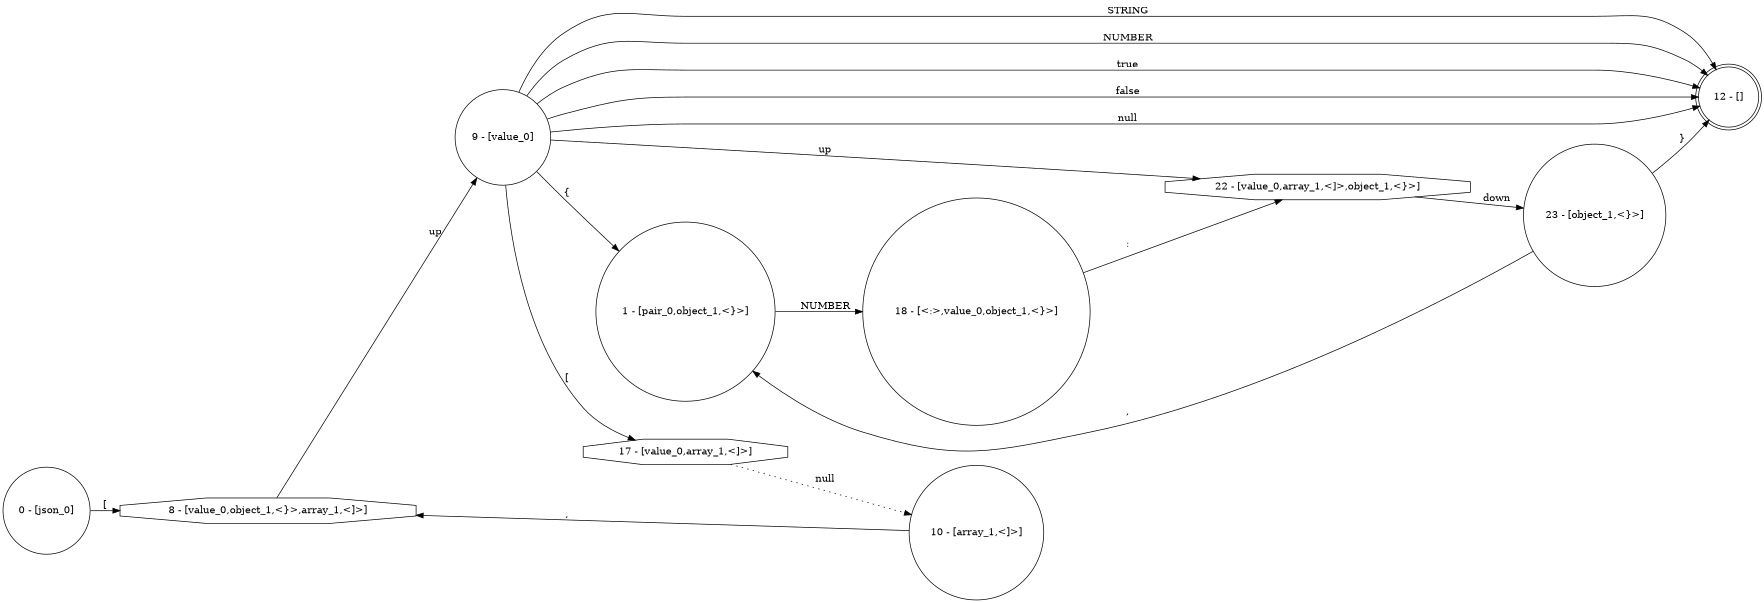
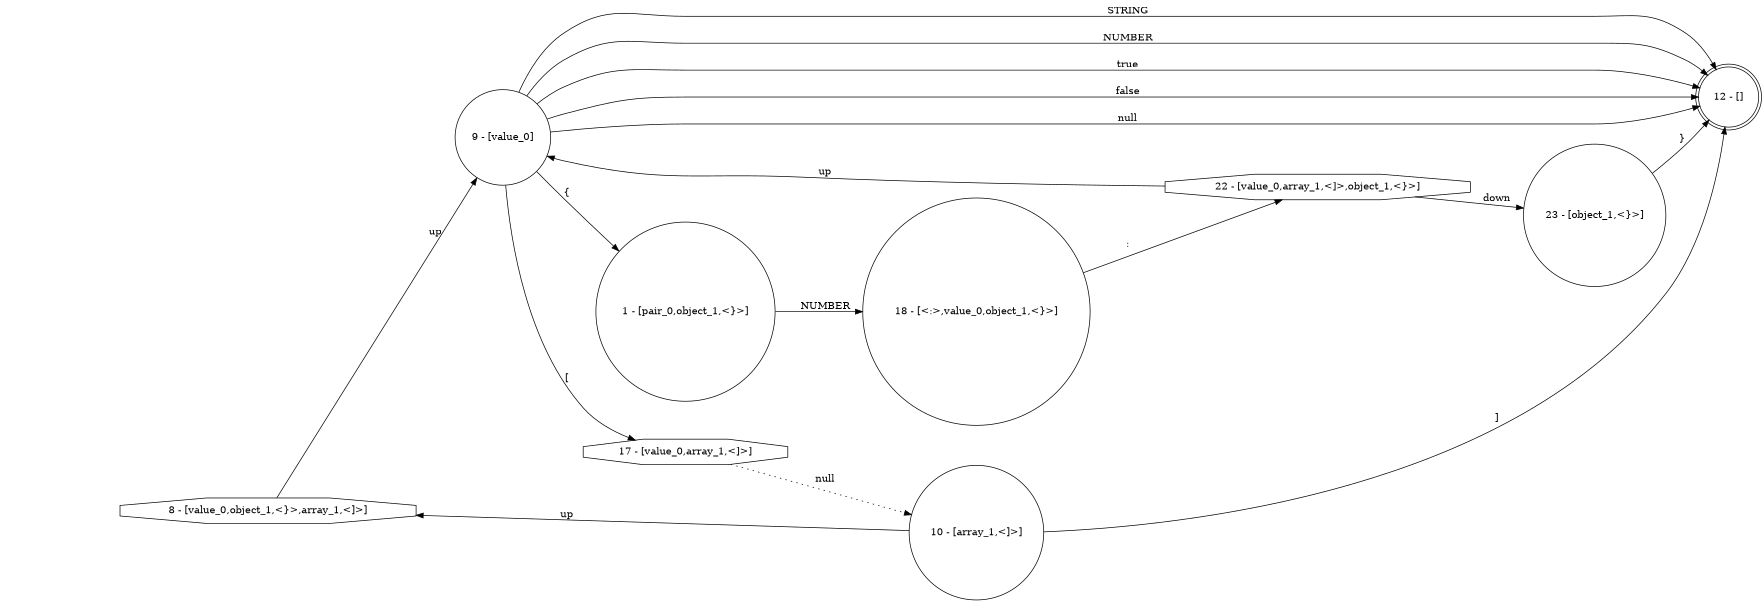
  digraph {
    rankdir=LR
    node [color=black shape=circle]
    edge [color=black]
-   n1 [label="0 - [json_0]"]
    n2 [label="8 - [value_0,object_1,<}>,array_1,<]>]" shape=octagon]
    n3 [label="1 - [pair_0,object_1,<}>]"]
    n4 [label="18 - [<:>,value_0,object_1,<}>]"]
    n5 [label="9 - [value_0]"]
    n6 [label="22 - [value_0,array_1,<]>,object_1,<}>]" shape=octagon]
    n7 [label="17 - [value_0,array_1,<]>]" shape=octagon]
    n8 [label="12 - []" shape=doublecircle]
    n9 [label="10 - [array_1,<]>]"]
    n10 [label="23 - [object_1,<}>]"]
-   n1 -> n2 [label="["]
    n2 -> n5 [label=up color=""]
    n3 -> n4 [label=NUMBER]
    n4 -> n6 [label=":"]
    n5 -> n3 [label="{"]
    n5 -> n7 [label="["]
    n5 -> n8 [label=STRING]
    n5 -> n8 [label=NUMBER]
    n5 -> n8 [label=true]
    n5 -> n8 [label=false]
    n5 -> n8 [label=null]
-   n5 -> n6 [label=up color=""]
+   n6 -> n5 [label=up color=""]
    n6 -> n10 [label=down style=solid color=""]
    n7 -> n9 [label=null style=dotted color=""]
-   n9 -> n2 [label=","]
-   n10 -> n3 [label=","]
+   n9 -> n2 [label=up]
+   n9 -> n8 [label="]"]
    n10 -> n8 [label="}"]
  }
